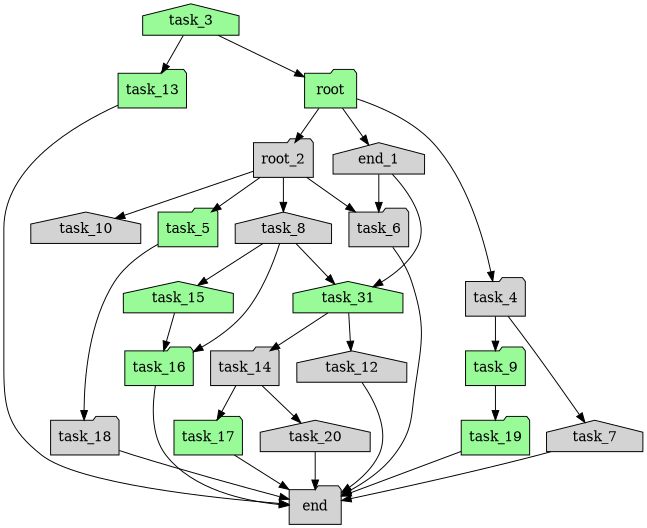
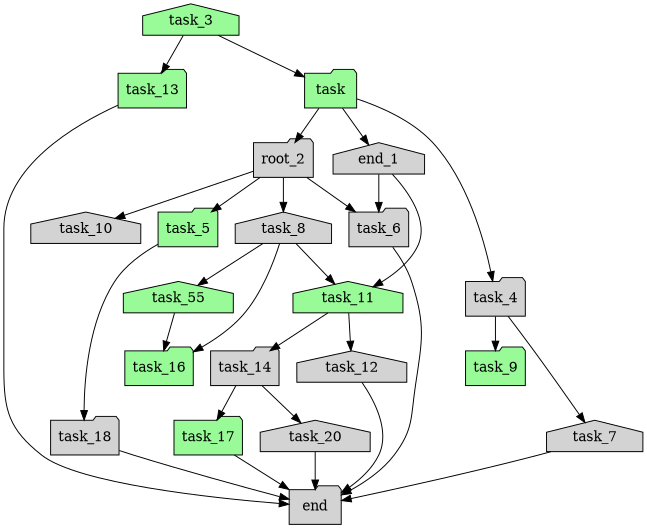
  digraph {
    node [fillcolor=lightgrey shape=folder style=filled]
-   root [fillcolor=palegreen]
+   root [fillcolor=palegreen label=task]
    n2 [label=end_1 shape=house]
    n3 [label=root_2]
    task_4
    task_6
-   task_11 [fillcolor=palegreen shape=house label=task_31]
+   task_11 [fillcolor=palegreen shape=house]
    task_5 [fillcolor=palegreen]
    task_8 [shape=house]
    task_10 [shape=house]
    task_3 [fillcolor=palegreen shape=house]
    task_13 [fillcolor=palegreen]
    task_7 [shape=house]
    task_9 [fillcolor=palegreen]
    end
    task_12 [shape=house]
    task_14
    task_18
    task_16 [fillcolor=palegreen]
-   task_15 [fillcolor=palegreen shape=house]
-   task_19 [fillcolor=palegreen]
+   task_15 [fillcolor=palegreen shape=house label=task_55]
    task_17 [fillcolor=palegreen]
    task_20 [shape=house]
    root -> n2
    root -> n3
    root -> task_4
    n2 -> task_6
    n2 -> task_11
    n3 -> task_6
    n3 -> task_5
    n3 -> task_8
    n3 -> task_10
    task_4 -> task_7
    task_4 -> task_9
    task_6 -> end
    task_11 -> task_12
    task_11 -> task_14
    task_5 -> task_18
    task_8 -> task_11
    task_8 -> task_16
    task_8 -> task_15
    task_3 -> root
    task_3 -> task_13
    task_13 -> end
    task_7 -> end
-   task_9 -> task_19
    task_12 -> end
    task_14 -> task_17
    task_14 -> task_20
    task_18 -> end
-   task_16 -> end
    task_15 -> task_16
-   task_19 -> end
    task_17 -> end
    task_20 -> end
  }
